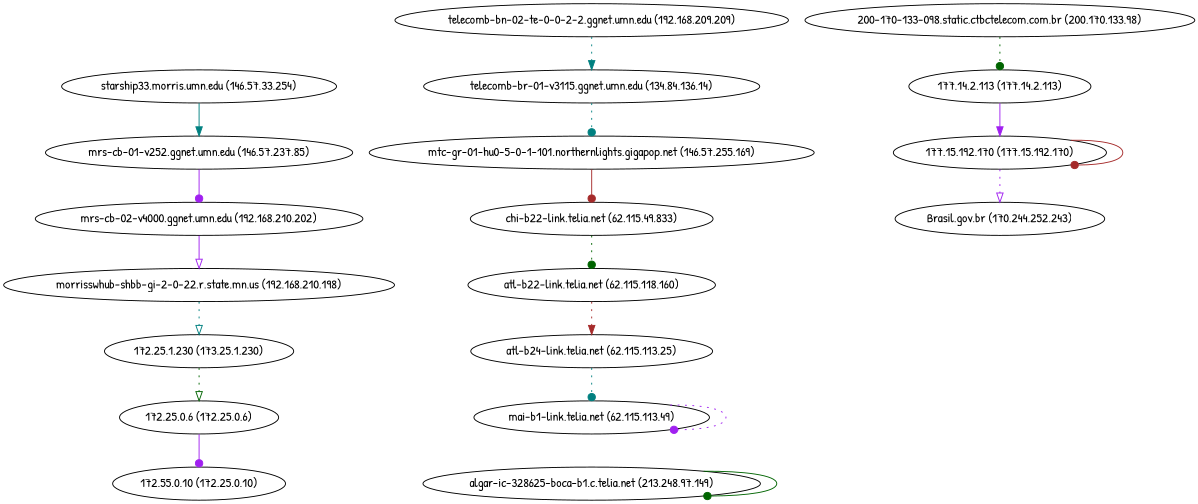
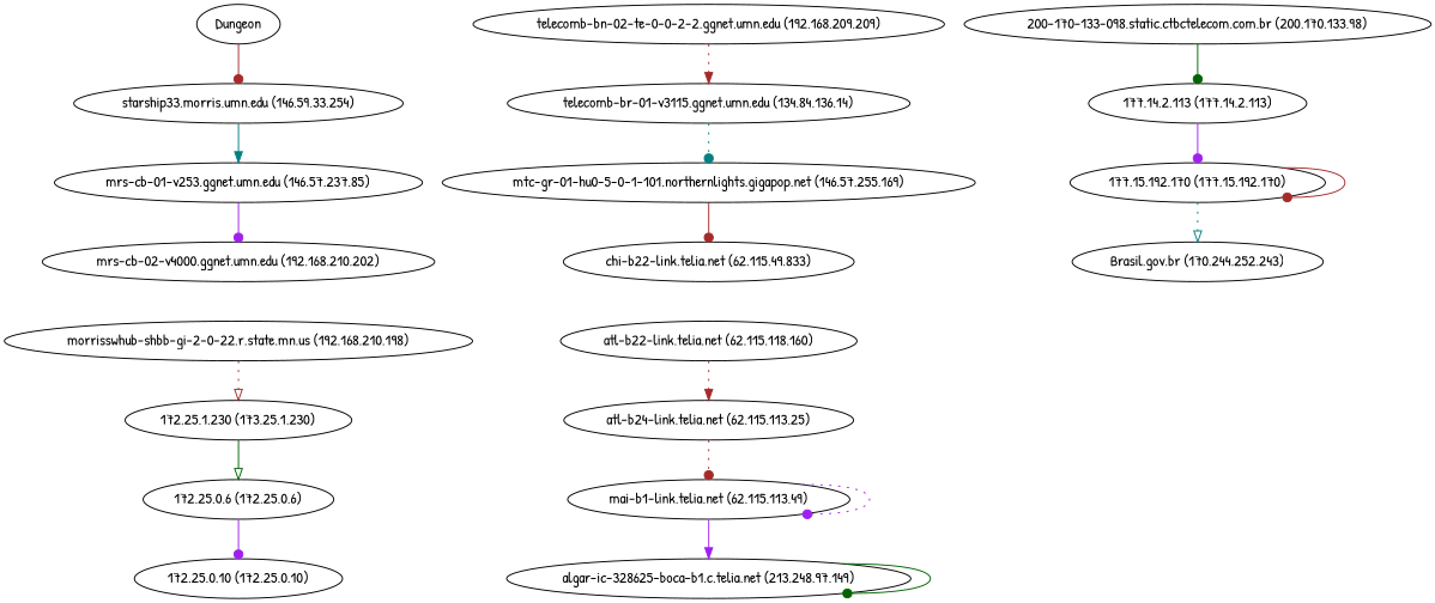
  digraph {
    fontname="Patrick Hand"
    node [fontname="Patrick Hand"]
    edge [arrowhead=dot color=purple fontname="Patrick Hand" style=solid]
-   "starship33.morris.umn.edu (146.57.33.254)"
-   "mrs-cb-01-v252.ggnet.umn.edu (146.57.237.85)"
+   Dungeon
+   "starship33.morris.umn.edu (146.57.33.254)" [label="starship33.morris.umn.edu (146.59.33.254)"]
+   "mrs-cb-01-v252.ggnet.umn.edu (146.57.237.85)" [label="mrs-cb-01-v253.ggnet.umn.edu (146.57.237.85)"]
    "mrs-cb-02-v4000.ggnet.umn.edu (192.168.210.202)"
    "morrisswhub-shbb-gi-2-0-22.r.state.mn.us (192.168.210.198)"
    n6 [label="172.25.1.230 (173.25.1.230)"]
    "172.25.0.6 (172.25.0.6)"
-   "172.25.0.10 (172.25.0.10)" [label="172.55.0.10 (172.25.0.10)"]
+   "172.25.0.10 (172.25.0.10)"
    "telecomb-bn-02-te-0-0-2-2.ggnet.umn.edu (192.168.209.209)"
    "telecomb-br-01-v3115.ggnet.umn.edu (134.84.136.14)"
    "mtc-gr-01-hu0-5-0-1-101.northernlights.gigapop.net (146.57.255.169)"
    n12 [label="chi-b22-link.telia.net (62.115.49.833)"]
    "atl-b22-link.telia.net (62.115.118.160)"
    "atl-b24-link.telia.net (62.115.113.25)"
    "mai-b1-link.telia.net (62.115.113.49)"
    "algar-ic-328625-boca-b1.c.telia.net (213.248.97.149)"
    "200-170-133-098.static.ctbctelecom.com.br (200.170.133.98)"
    "177.14.2.113 (177.14.2.113)"
    "177.15.192.170 (177.15.192.170)"
    n20 [label="Brasil.gov.br (170.244.252.243)"]
+   Dungeon -> "starship33.morris.umn.edu (146.57.33.254)" [color=brown]
    "starship33.morris.umn.edu (146.57.33.254)" -> "mrs-cb-01-v252.ggnet.umn.edu (146.57.237.85)" [arrowhead=normal color=teal]
    "mrs-cb-01-v252.ggnet.umn.edu (146.57.237.85)" -> "mrs-cb-02-v4000.ggnet.umn.edu (192.168.210.202)"
-   "mrs-cb-02-v4000.ggnet.umn.edu (192.168.210.202)" -> "morrisswhub-shbb-gi-2-0-22.r.state.mn.us (192.168.210.198)" [arrowhead=onormal]
-   "morrisswhub-shbb-gi-2-0-22.r.state.mn.us (192.168.210.198)" -> n6 [arrowhead=onormal color=teal style=dotted]
-   n6 -> "172.25.0.6 (172.25.0.6)" [arrowhead=onormal color=darkgreen style=dotted]
+   "morrisswhub-shbb-gi-2-0-22.r.state.mn.us (192.168.210.198)" -> n6 [arrowhead=onormal color=brown style=dotted]
+   n6 -> "172.25.0.6 (172.25.0.6)" [arrowhead=onormal color=darkgreen]
    "172.25.0.6 (172.25.0.6)" -> "172.25.0.10 (172.25.0.10)"
-   "telecomb-bn-02-te-0-0-2-2.ggnet.umn.edu (192.168.209.209)" -> "telecomb-br-01-v3115.ggnet.umn.edu (134.84.136.14)" [arrowhead=normal color=teal style=dotted]
+   "telecomb-bn-02-te-0-0-2-2.ggnet.umn.edu (192.168.209.209)" -> "telecomb-br-01-v3115.ggnet.umn.edu (134.84.136.14)" [arrowhead=normal color=brown style=dotted]
    "telecomb-br-01-v3115.ggnet.umn.edu (134.84.136.14)" -> "mtc-gr-01-hu0-5-0-1-101.northernlights.gigapop.net (146.57.255.169)" [color=teal style=dotted]
    "mtc-gr-01-hu0-5-0-1-101.northernlights.gigapop.net (146.57.255.169)" -> n12 [color=brown]
-   n12 -> "atl-b22-link.telia.net (62.115.118.160)" [color=darkgreen style=dotted]
    "atl-b22-link.telia.net (62.115.118.160)" -> "atl-b24-link.telia.net (62.115.113.25)" [arrowhead=normal color=brown style=dotted]
-   "atl-b24-link.telia.net (62.115.113.25)" -> "mai-b1-link.telia.net (62.115.113.49)" [color=teal style=dotted]
+   "atl-b24-link.telia.net (62.115.113.25)" -> "mai-b1-link.telia.net (62.115.113.49)" [color=brown style=dotted]
    "mai-b1-link.telia.net (62.115.113.49)" -> "mai-b1-link.telia.net (62.115.113.49)" [style=dotted]
+   "mai-b1-link.telia.net (62.115.113.49)" -> "algar-ic-328625-boca-b1.c.telia.net (213.248.97.149)" [arrowhead=normal]
    "algar-ic-328625-boca-b1.c.telia.net (213.248.97.149)" -> "algar-ic-328625-boca-b1.c.telia.net (213.248.97.149)" [color=darkgreen]
-   "200-170-133-098.static.ctbctelecom.com.br (200.170.133.98)" -> "177.14.2.113 (177.14.2.113)" [color=darkgreen style=dotted]
-   "177.14.2.113 (177.14.2.113)" -> "177.15.192.170 (177.15.192.170)" [arrowhead=normal]
+   "200-170-133-098.static.ctbctelecom.com.br (200.170.133.98)" -> "177.14.2.113 (177.14.2.113)" [color=darkgreen]
+   "177.14.2.113 (177.14.2.113)" -> "177.15.192.170 (177.15.192.170)"
    "177.15.192.170 (177.15.192.170)" -> "177.15.192.170 (177.15.192.170)" [color=brown]
-   "177.15.192.170 (177.15.192.170)" -> n20 [arrowhead=onormal style=dotted]
+   "177.15.192.170 (177.15.192.170)" -> n20 [arrowhead=onormal color=teal style=dotted]
  }
